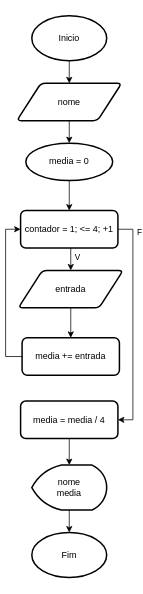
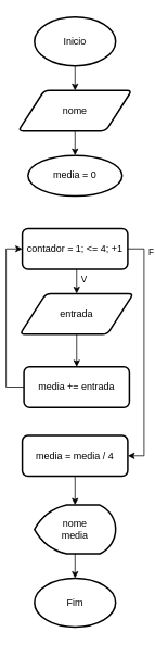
  <mxCell id="0" />
  <mxCell id="1" parent="0" />
  <mxCell id="2" style="edgeStyle=orthogonalEdgeStyle;rounded=0;orthogonalLoop=1;jettySize=auto;html=1;exitX=0.5;exitY=1;exitDx=0;exitDy=0;exitPerimeter=0;entryX=0.5;entryY=0;entryDx=0;entryDy=0;" parent="1" source="3" target="20" edge="1"><mxGeometry relative="1" as="geometry"><mxPoint x="92.2" y="111.7" as="targetPoint" /></mxGeometry></mxCell>
  <mxCell id="3" value="Inicio" style="strokeWidth=2;html=1;shape=mxgraph.flowchart.start_1;whiteSpace=wrap;" parent="1" vertex="1"><mxGeometry x="40" y="20" width="100" height="60" as="geometry" /></mxCell>
  <mxCell id="4" value="Fim" style="strokeWidth=2;html=1;shape=mxgraph.flowchart.start_1;whiteSpace=wrap;" parent="1" vertex="1"><mxGeometry x="40" y="710" width="100" height="60" as="geometry" /></mxCell>
  <mxCell id="5" style="edgeStyle=orthogonalEdgeStyle;rounded=0;orthogonalLoop=1;jettySize=auto;html=1;exitX=0.5;exitY=1;exitDx=0;exitDy=0;entryX=0.5;entryY=0;entryDx=0;entryDy=0;" parent="1" source="20" target="6" edge="1"><mxGeometry relative="1" as="geometry"><mxPoint x="90" y="160" as="sourcePoint" /><Array as="points" /></mxGeometry></mxCell>
  <mxCell id="6" value="media = 0" style="ellipse;whiteSpace=wrap;html=1;absoluteArcSize=1;arcSize=14;strokeWidth=2;" parent="1" vertex="1"><mxGeometry x="32" y="190" width="116" height="50" as="geometry" /></mxCell>
  <mxCell id="7" style="edgeStyle=orthogonalEdgeStyle;rounded=0;orthogonalLoop=1;jettySize=auto;html=1;exitX=0.5;exitY=1;exitDx=0;exitDy=0;exitPerimeter=0;entryX=0.5;entryY=0.167;entryDx=0;entryDy=0;entryPerimeter=0;" parent="1" edge="1"><mxGeometry relative="1" as="geometry"><mxPoint x="92" y="330" as="sourcePoint" /><mxPoint x="92" y="360.02" as="targetPoint" /></mxGeometry></mxCell>
  <mxCell id="8" value="V" style="edgeLabel;html=1;align=center;verticalAlign=middle;resizable=0;points=[];" parent="7" vertex="1" connectable="0"><mxGeometry x="-0.246" y="1" relative="1" as="geometry"><mxPoint x="7" as="offset" /></mxGeometry></mxCell>
  <mxCell id="9" value="media += entrada" style="rounded=1;whiteSpace=wrap;html=1;absoluteArcSize=1;arcSize=14;strokeWidth=2;" parent="1" vertex="1"><mxGeometry x="27" y="450" width="130" height="50" as="geometry" /></mxCell>
  <mxCell id="10" style="edgeStyle=orthogonalEdgeStyle;rounded=0;orthogonalLoop=1;jettySize=auto;html=1;exitX=1;exitY=0.5;exitDx=0;exitDy=0;entryX=1;entryY=0.5;entryDx=0;entryDy=0;" parent="1" source="14" target="16" edge="1"><mxGeometry relative="1" as="geometry"><mxPoint x="170" y="295" as="sourcePoint" /></mxGeometry></mxCell>
  <mxCell id="11" value="F" style="edgeLabel;html=1;align=center;verticalAlign=middle;resizable=0;points=[];" parent="10" vertex="1" connectable="0"><mxGeometry x="-0.843" y="-3" relative="1" as="geometry"><mxPoint x="11" as="offset" /></mxGeometry></mxCell>
  <mxCell id="12" style="edgeStyle=orthogonalEdgeStyle;rounded=0;orthogonalLoop=1;jettySize=auto;html=1;exitX=0;exitY=0.5;exitDx=0;exitDy=0;entryX=0;entryY=0.5;entryDx=0;entryDy=0;" parent="1" source="9" target="14" edge="1"><mxGeometry relative="1" as="geometry"><mxPoint x="14" y="295" as="targetPoint" /></mxGeometry></mxCell>
- <mxCell id="13" style="edgeStyle=orthogonalEdgeStyle;rounded=0;orthogonalLoop=1;jettySize=auto;html=1;entryX=0.5;entryY=0;entryDx=0;entryDy=0;exitX=0.5;exitY=1;exitDx=0;exitDy=0;" parent="1" source="6" target="14" edge="1"><mxGeometry relative="1" as="geometry"><mxPoint x="90" y="240" as="sourcePoint" /><Array as="points" /></mxGeometry></mxCell>
  <mxCell id="14" value="contador = 1; &amp;lt;= 4; +1" style="rounded=1;whiteSpace=wrap;html=1;absoluteArcSize=1;arcSize=14;strokeWidth=2;" parent="1" vertex="1"><mxGeometry x="25" y="280" width="130" height="50" as="geometry" /></mxCell>
  <mxCell id="15" style="edgeStyle=orthogonalEdgeStyle;rounded=0;orthogonalLoop=1;jettySize=auto;html=1;exitX=0.5;exitY=1;exitDx=0;exitDy=0;entryX=0.5;entryY=0;entryDx=0;entryDy=0;" parent="1" source="21" target="9" edge="1"><mxGeometry relative="1" as="geometry"><mxPoint x="92" y="410" as="sourcePoint" /></mxGeometry></mxCell>
  <mxCell id="16" value="media = media / 4" style="rounded=1;whiteSpace=wrap;html=1;absoluteArcSize=1;arcSize=14;strokeWidth=2;" parent="1" vertex="1"><mxGeometry x="25" y="534.5" width="130" height="50" as="geometry" /></mxCell>
  <mxCell id="17" value="nome&lt;div&gt;media&lt;/div&gt;" style="strokeWidth=2;html=1;shape=mxgraph.flowchart.display;whiteSpace=wrap;" parent="1" vertex="1"><mxGeometry x="40" y="620" width="100" height="60" as="geometry" /></mxCell>
  <mxCell id="18" style="edgeStyle=orthogonalEdgeStyle;rounded=0;orthogonalLoop=1;jettySize=auto;html=1;exitX=0.5;exitY=1;exitDx=0;exitDy=0;entryX=0.5;entryY=0;entryDx=0;entryDy=0;entryPerimeter=0;" parent="1" source="16" target="17" edge="1"><mxGeometry relative="1" as="geometry" /></mxCell>
  <mxCell id="19" style="edgeStyle=orthogonalEdgeStyle;rounded=0;orthogonalLoop=1;jettySize=auto;html=1;exitX=0.5;exitY=1;exitDx=0;exitDy=0;exitPerimeter=0;entryX=0.5;entryY=0;entryDx=0;entryDy=0;entryPerimeter=0;" parent="1" source="17" target="4" edge="1"><mxGeometry relative="1" as="geometry" /></mxCell>
  <mxCell id="20" value="nome" style="shape=parallelogram;html=1;strokeWidth=2;perimeter=parallelogramPerimeter;whiteSpace=wrap;rounded=1;arcSize=12;size=0.23;" vertex="1" parent="1"><mxGeometry x="20" y="110" width="140" height="50" as="geometry" /></mxCell>
  <mxCell id="21" value="entrada" style="shape=parallelogram;html=1;strokeWidth=2;perimeter=parallelogramPerimeter;whiteSpace=wrap;rounded=1;arcSize=12;size=0.23;" vertex="1" parent="1"><mxGeometry x="22" y="360" width="140" height="50" as="geometry" /></mxCell>
